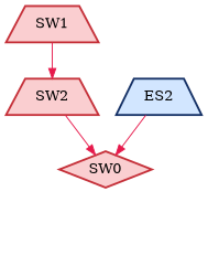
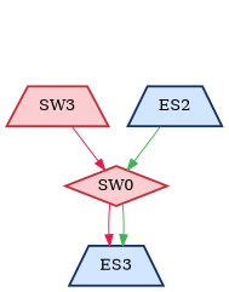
  digraph {
    forcelabels=true
    node [color="#c53039" fillcolor="#faced0" shape=trapezium style="filled,bold"]
    edge [color="#e6194b"]
-   n1 [label=SW1]
-   n2 [label=SW2]
+   n2 [label=SW3]
    n3 [label=SW0 shape=diamond]
+   n4 [color="#143065" fillcolor="#d2e6ff" label=ES3]
    n5 [color="#143065" fillcolor="#d2e6ff" label=ES2]
-   n1 -> n2
    n2 -> n3
-   n5 -> n3
+   n3 -> n4
+   n3 -> n4 [color="#3cb44b"]
+   n5 -> n3 [color="#3cb44b"]
  }
